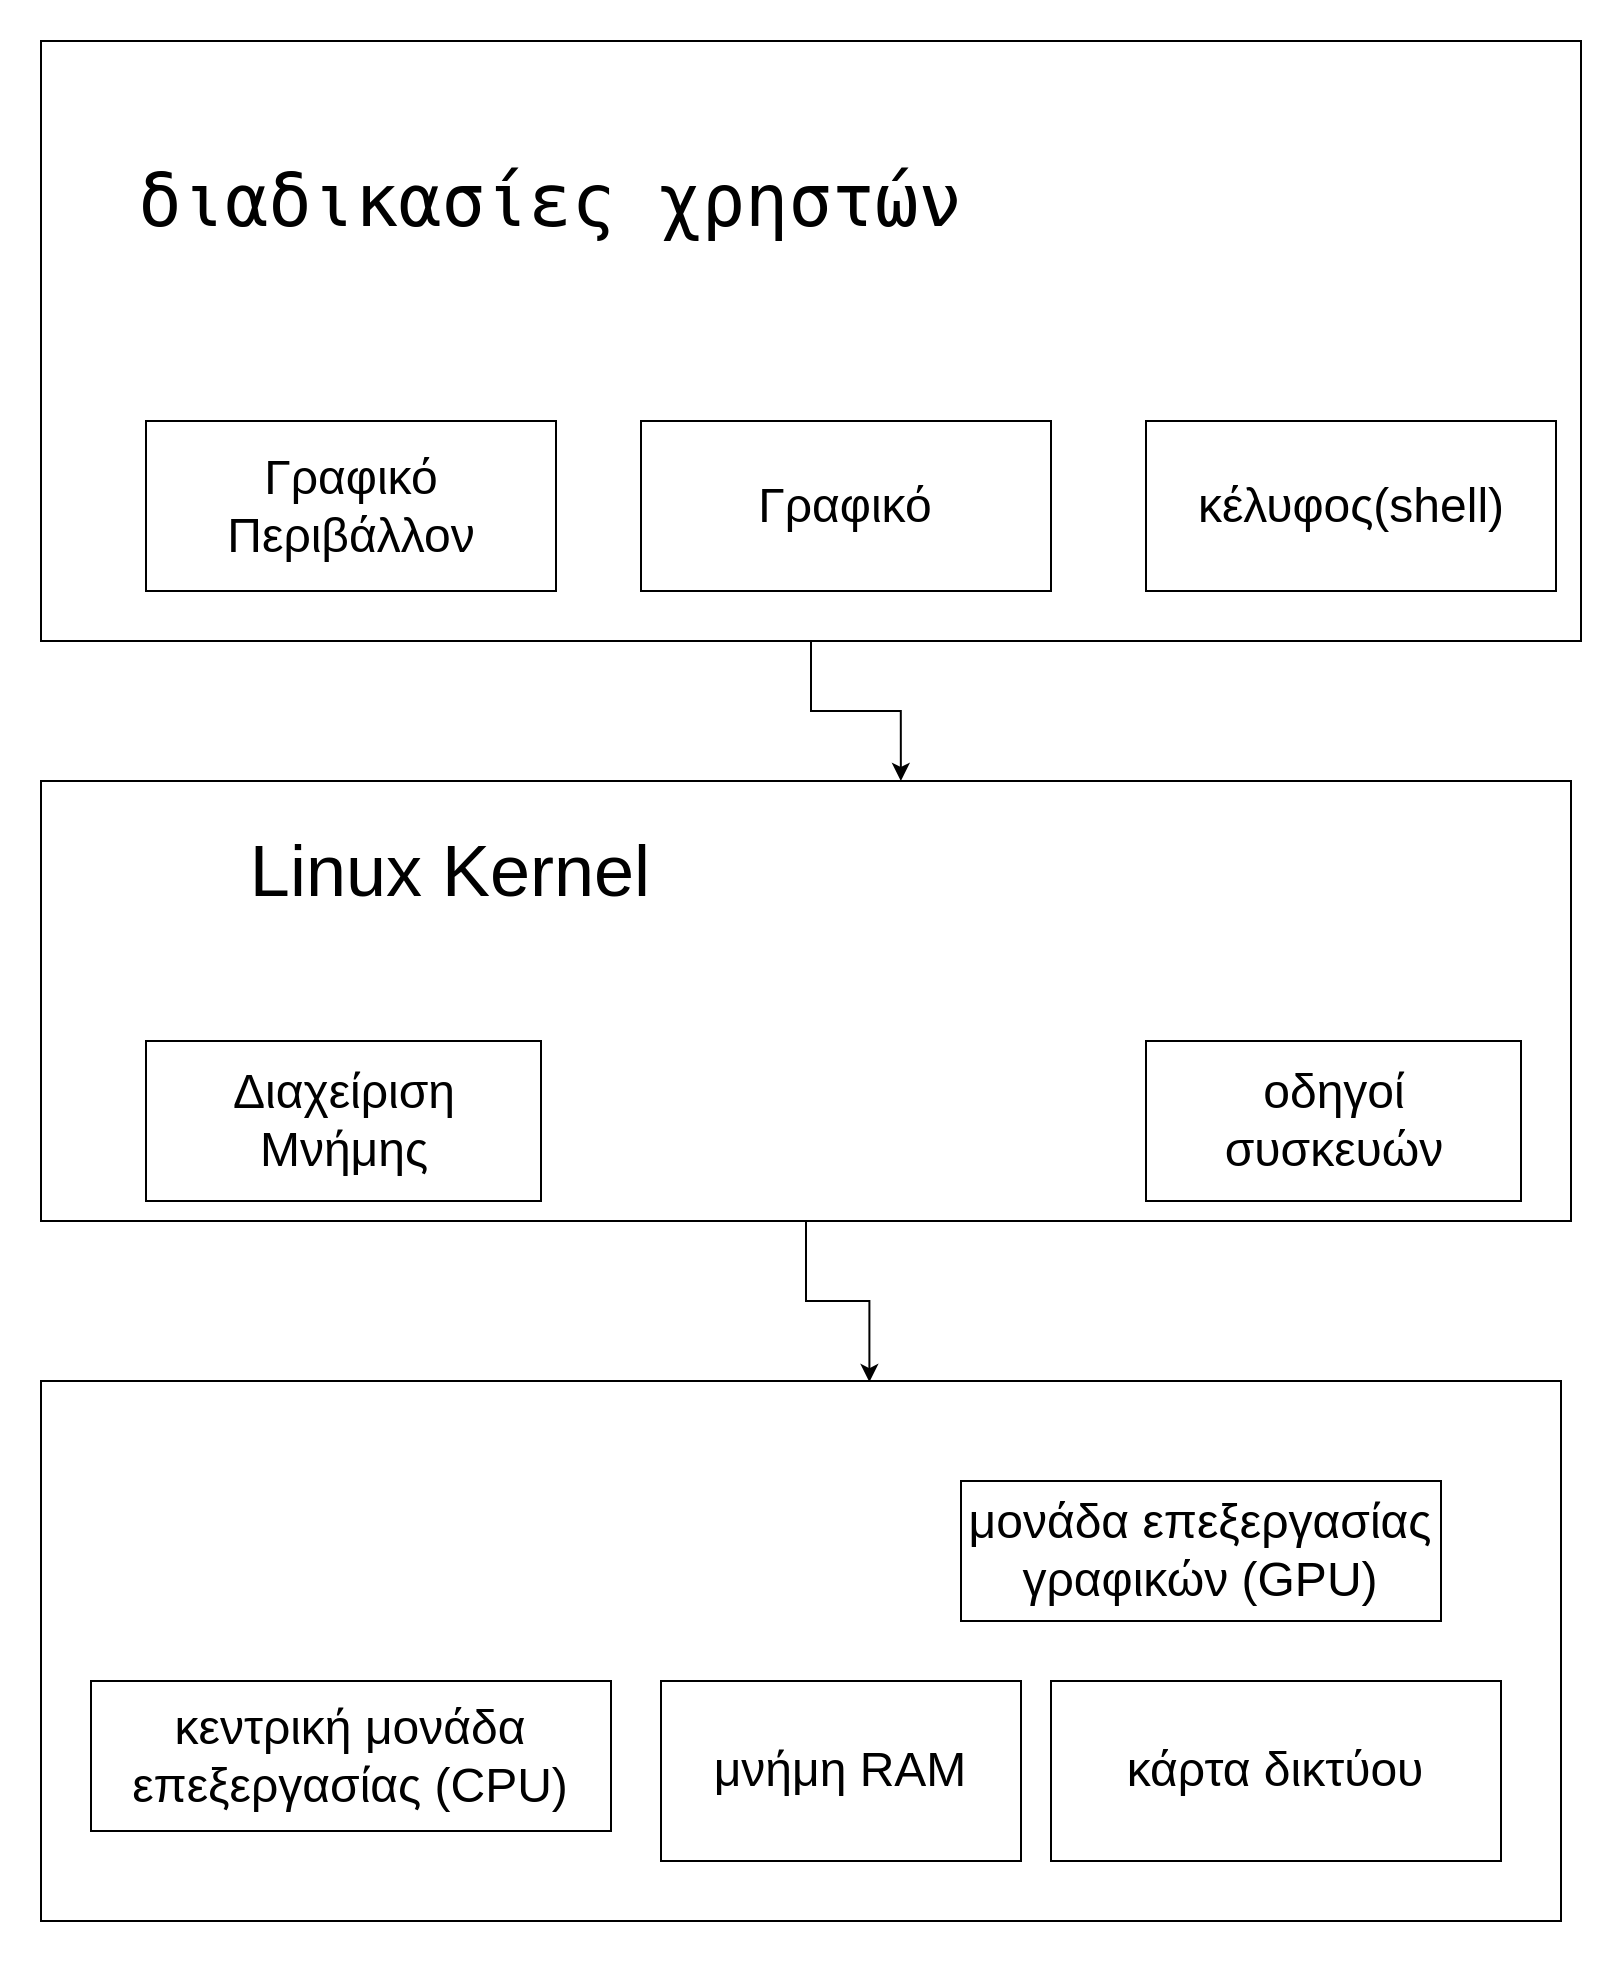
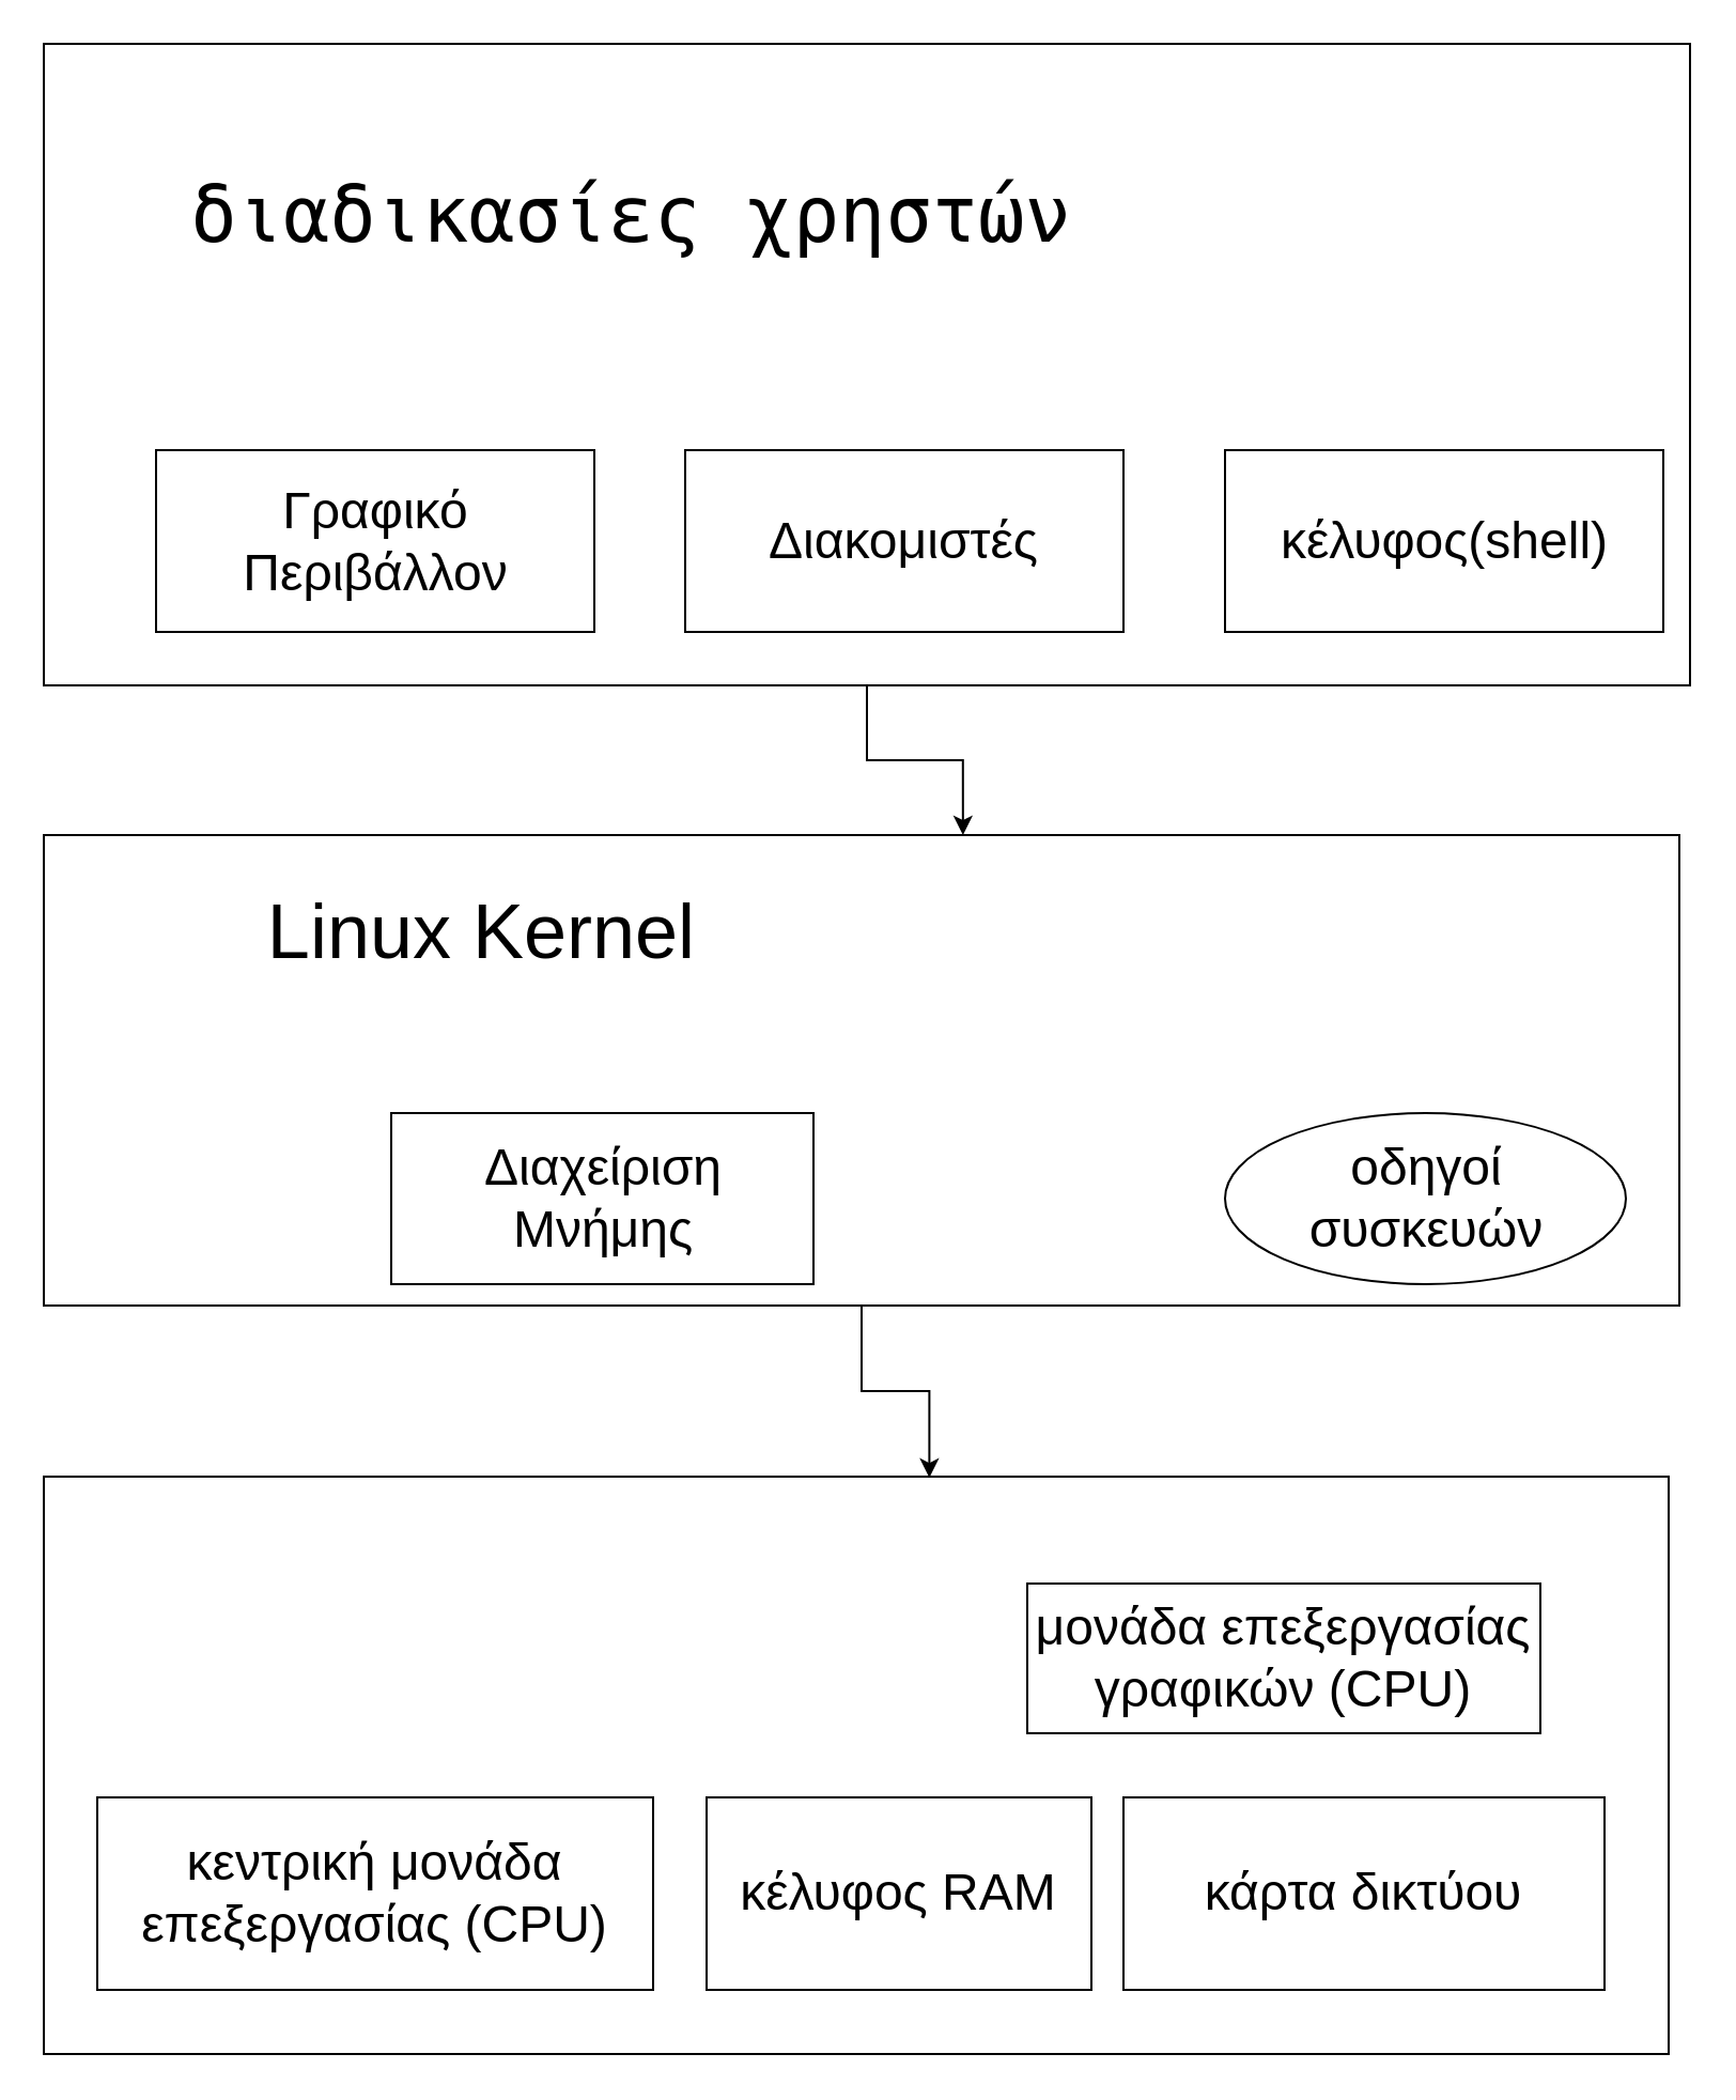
  <mxCell id="0" />
  <mxCell id="1" parent="0" />
  <mxCell id="2" value="" style="rounded=0;whiteSpace=wrap;html=1;" parent="1" vertex="1"><mxGeometry x="20" y="20" width="770" height="300" as="geometry" /></mxCell>
  <mxCell id="3" value="&lt;font style=&quot;font-size: 24px;&quot;&gt;Γραφικό Περιβάλλον&lt;/font&gt;" style="rounded=0;whiteSpace=wrap;html=1;" parent="1" vertex="1"><mxGeometry x="72.5" y="210" width="205" height="85" as="geometry" /></mxCell>
- <mxCell id="4" value="&lt;font style=&quot;font-size: 24px;&quot;&gt;Γραφικό&lt;/font&gt;" style="rounded=0;whiteSpace=wrap;html=1;" parent="1" vertex="1"><mxGeometry x="320" y="210" width="205" height="85" as="geometry" /></mxCell>
+ <mxCell id="4" value="&lt;font style=&quot;font-size: 24px;&quot;&gt;Διακομιστές&lt;/font&gt;" style="rounded=0;whiteSpace=wrap;html=1;" parent="1" vertex="1"><mxGeometry x="320" y="210" width="205" height="85" as="geometry" /></mxCell>
  <mxCell id="5" value="&lt;font style=&quot;font-size: 24px;&quot;&gt;κέλυφος(shell)&lt;/font&gt;" style="rounded=0;whiteSpace=wrap;html=1;" parent="1" vertex="1"><mxGeometry x="572.5" y="210" width="205" height="85" as="geometry" /></mxCell>
- <mxCell id="6" value="&lt;div role=&quot;text&quot; tabindex=&quot;0&quot; id=&quot;tw-target-text-container&quot; class=&quot;tw-ta-container tw-nfl&quot;&gt;&lt;pre dir=&quot;ltr&quot; data-ved=&quot;2ahUKEwiFv4Kh8fCMAxX07wIHHSCwFlEQ3ewLegQIBhAV&quot; aria-label=&quot;Μεταφρασμένο κείμενο: διαδικασίες χρήστη&quot; style=&quot;text-align:left&quot; id=&quot;tw-target-text&quot; data-placeholder=&quot;Μετάφραση&quot; class=&quot;tw-data-text tw-text-large tw-ta&quot;&gt;&lt;font style=&quot;font-size: 36px;&quot;&gt;διαδικασίες χρηστών&lt;/font&gt;&lt;/pre&gt;&lt;/div&gt;" style="text;html=1;align=center;verticalAlign=middle;whiteSpace=wrap;rounded=0;" parent="1" vertex="1"><mxGeometry x="50" y="40" width="450" height="120" as="geometry" /></mxCell>
+ <mxCell id="6" value="&lt;div role=&quot;text&quot; tabindex=&quot;0&quot; id=&quot;tw-target-text-container&quot; class=&quot;tw-ta-container tw-nfl&quot;&gt;&lt;pre dir=&quot;ltr&quot; data-ved=&quot;2ahUKEwiFv4Kh8fCMAxX07wIHHSCwFlEQ3ewLegQIBhAV&quot; aria-label=&quot;Μεταφρασμένο κείμενο: διαδικασίες χρήστη&quot; style=&quot;text-align:left&quot; id=&quot;tw-target-text&quot; data-placeholder=&quot;Μετάφραση&quot; class=&quot;tw-data-text tw-text-large tw-ta&quot;&gt;&lt;font style=&quot;font-size: 36px;&quot;&gt;διαδικασίες χρηστών&lt;/font&gt;&lt;/pre&gt;&lt;/div&gt;" style="text;html=1;align=center;verticalAlign=middle;whiteSpace=wrap;rounded=0;" parent="1" vertex="1"><mxGeometry x="70" y="40" width="450" height="120" as="geometry" /></mxCell>
  <mxCell id="7" value="" style="rounded=0;whiteSpace=wrap;html=1;" parent="1" vertex="1"><mxGeometry x="20" y="390" width="765" height="220" as="geometry" /></mxCell>
- <mxCell id="8" value="&lt;font style=&quot;font-size: 24px;&quot;&gt;Διαχείριση Μνήμης&lt;/font&gt;" style="rounded=0;whiteSpace=wrap;html=1;" parent="1" vertex="1"><mxGeometry x="72.5" y="520" width="197.5" height="80" as="geometry" /></mxCell>
- <mxCell id="9" value="&lt;font style=&quot;font-size: 24px;&quot;&gt;οδηγοί συσκευών&lt;/font&gt;" style="rounded=0;whiteSpace=wrap;html=1;" parent="1" vertex="1"><mxGeometry x="572.5" y="520" width="187.5" height="80" as="geometry" /></mxCell>
+ <mxCell id="8" value="&lt;font style=&quot;font-size: 24px;&quot;&gt;Διαχείριση Μνήμης&lt;/font&gt;" style="rounded=0;whiteSpace=wrap;html=1;" parent="1" vertex="1"><mxGeometry x="182.5" y="520" width="197.5" height="80" as="geometry" /></mxCell>
+ <mxCell id="9" value="&lt;font style=&quot;font-size: 24px;&quot;&gt;οδηγοί συσκευών&lt;/font&gt;" style="ellipse;whiteSpace=wrap;html=1;" parent="1" vertex="1"><mxGeometry x="572.5" y="520" width="187.5" height="80" as="geometry" /></mxCell>
  <mxCell id="10" value="&lt;font style=&quot;font-size: 36px;&quot;&gt;Linux Kernel&lt;/font&gt;" style="text;html=1;align=center;verticalAlign=middle;whiteSpace=wrap;rounded=0;" parent="1" vertex="1"><mxGeometry x="80" y="420" width="290" height="30" as="geometry" /></mxCell>
  <mxCell id="11" value="" style="rounded=0;whiteSpace=wrap;html=1;" parent="1" vertex="1"><mxGeometry x="20" y="690" width="760" height="270" as="geometry" /></mxCell>
- <mxCell id="12" value="&lt;font style=&quot;font-size: 24px;&quot;&gt;κεντρική μονάδα επεξεργασίας (CPU)&lt;/font&gt;" style="rounded=0;whiteSpace=wrap;html=1;" parent="1" vertex="1"><mxGeometry x="45" y="840" width="260" height="75" as="geometry" /></mxCell>
+ <mxCell id="12" value="&lt;font style=&quot;font-size: 24px;&quot;&gt;κεντρική μονάδα επεξεργασίας (CPU)&lt;/font&gt;" style="rounded=0;whiteSpace=wrap;html=1;" parent="1" vertex="1"><mxGeometry x="45" y="840" width="260" height="90" as="geometry" /></mxCell>
  <mxCell id="13" style="edgeStyle=orthogonalEdgeStyle;rounded=0;orthogonalLoop=1;jettySize=auto;html=1;entryX=0.545;entryY=0.002;entryDx=0;entryDy=0;entryPerimeter=0;" parent="1" source="7" target="11" edge="1"><mxGeometry relative="1" as="geometry" /></mxCell>
- <mxCell id="14" value="&lt;font style=&quot;font-size: 24px;&quot;&gt;μνήμη RAM&lt;/font&gt;" style="rounded=0;whiteSpace=wrap;html=1;" parent="1" vertex="1"><mxGeometry x="330" y="840" width="180" height="90" as="geometry" /></mxCell>
+ <mxCell id="14" value="&lt;font style=&quot;font-size: 24px;&quot;&gt;κέλυφος RAM&lt;/font&gt;" style="rounded=0;whiteSpace=wrap;html=1;" parent="1" vertex="1"><mxGeometry x="330" y="840" width="180" height="90" as="geometry" /></mxCell>
  <mxCell id="15" value="&lt;font style=&quot;font-size: 24px;&quot;&gt;κάρτα δικτύου&lt;/font&gt;" style="rounded=0;whiteSpace=wrap;html=1;" parent="1" vertex="1"><mxGeometry x="525" y="840" width="225" height="90" as="geometry" /></mxCell>
- <mxCell id="16" value="&lt;font style=&quot;font-size: 24px;&quot;&gt;μονάδα επεξεργασίας γραφικών (GPU)&lt;/font&gt;" style="rounded=0;whiteSpace=wrap;html=1;" parent="1" vertex="1"><mxGeometry x="480" y="740" width="240" height="70" as="geometry" /></mxCell>
+ <mxCell id="16" value="&lt;font style=&quot;font-size: 24px;&quot;&gt;μονάδα επεξεργασίας γραφικών (CPU)&lt;/font&gt;" style="rounded=0;whiteSpace=wrap;html=1;" parent="1" vertex="1"><mxGeometry x="480" y="740" width="240" height="70" as="geometry" /></mxCell>
  <mxCell id="17" style="edgeStyle=orthogonalEdgeStyle;rounded=0;orthogonalLoop=1;jettySize=auto;html=1;entryX=0.562;entryY=0;entryDx=0;entryDy=0;entryPerimeter=0;" edge="1" parent="1" source="2" target="7"><mxGeometry relative="1" as="geometry" /></mxCell>
